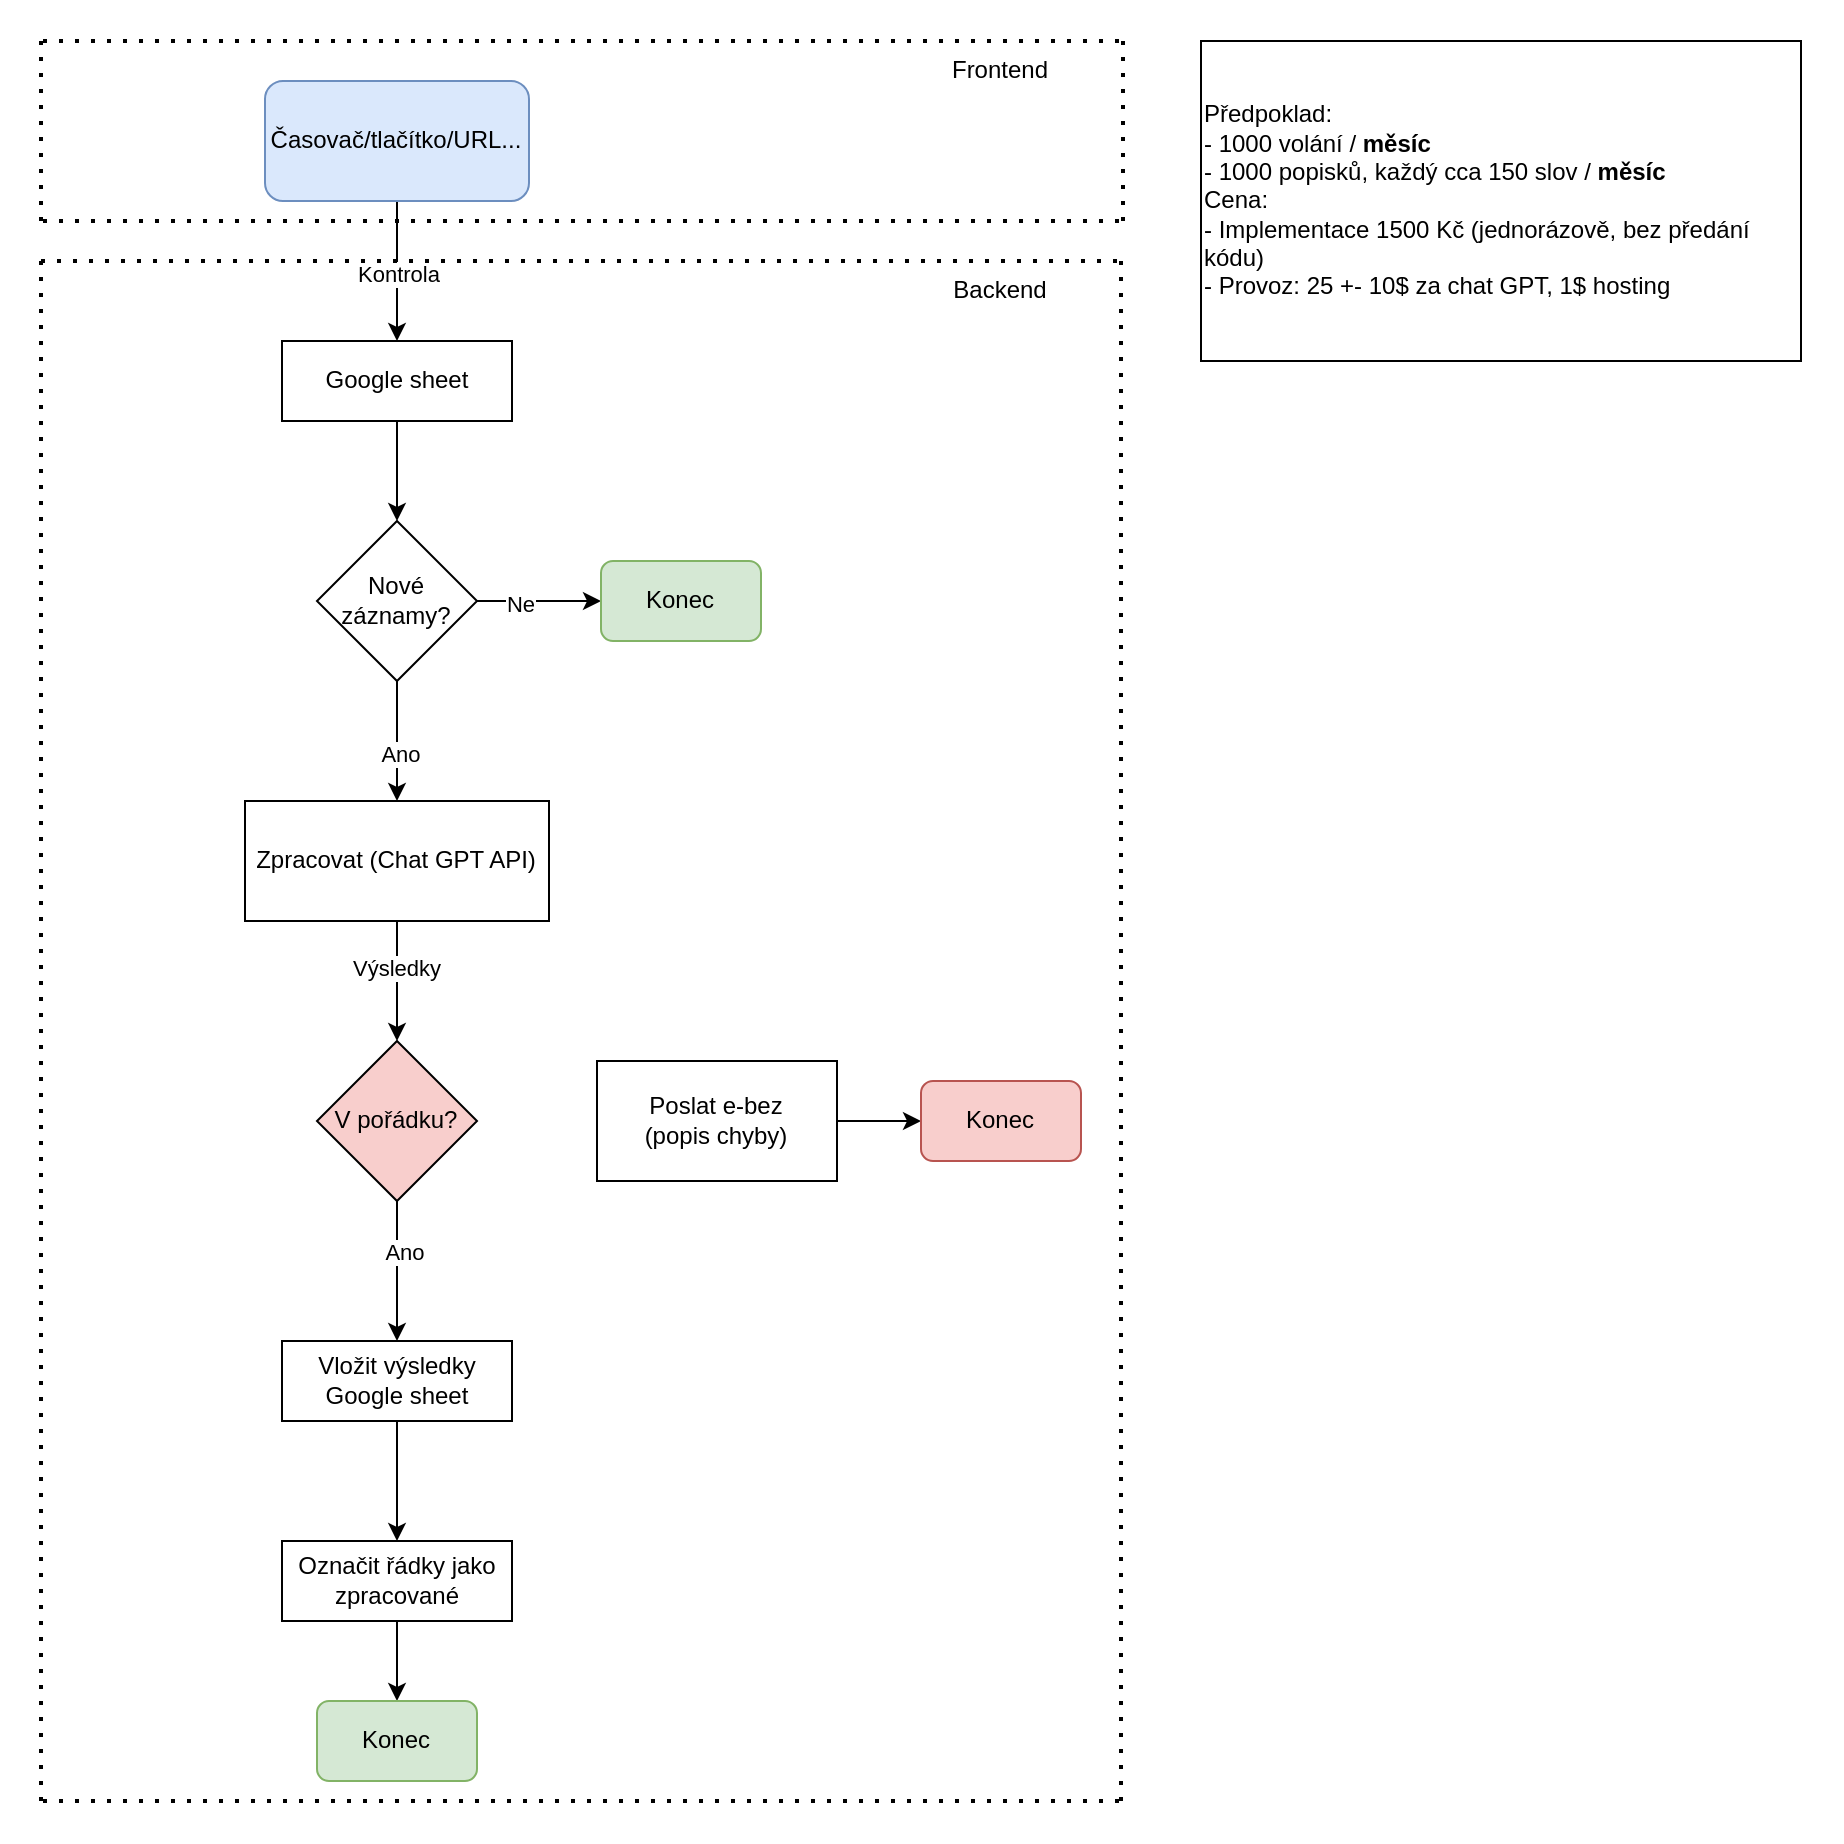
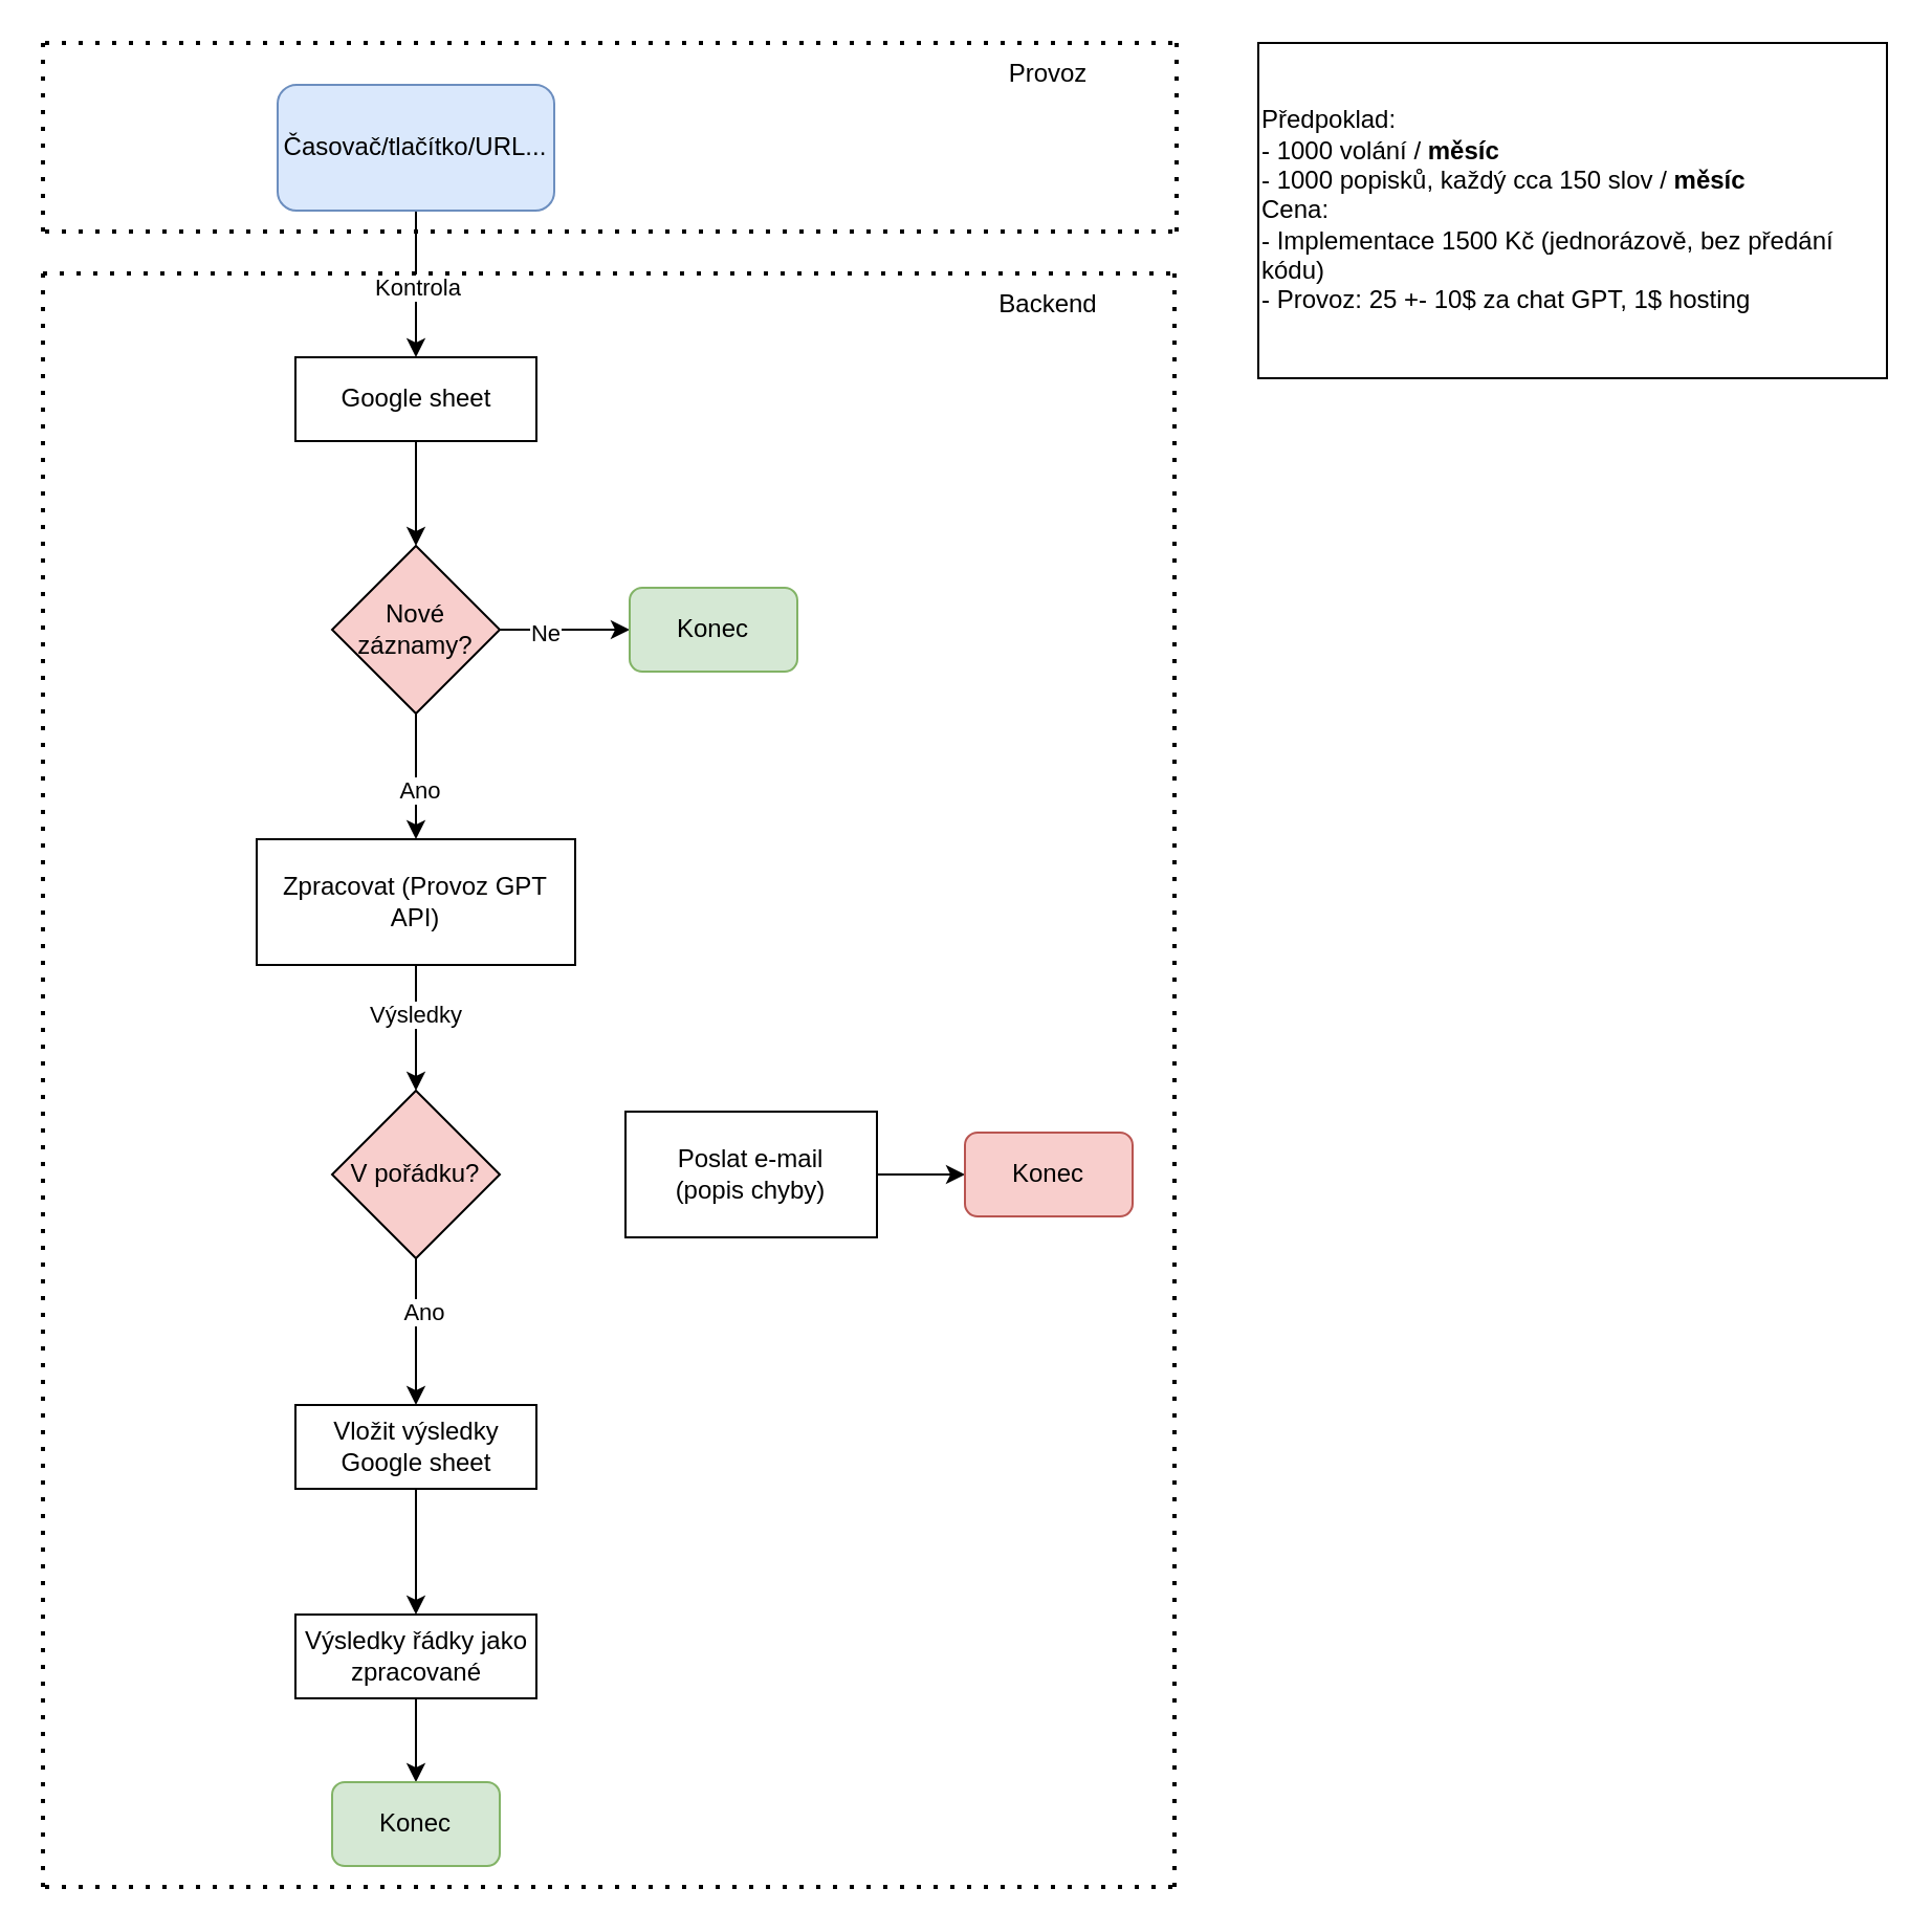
  <mxCell id="0" />
  <mxCell id="1" parent="0" />
  <mxCell id="2" value="" style="edgeStyle=orthogonalEdgeStyle;rounded=0;orthogonalLoop=1;jettySize=auto;html=1;" edge="1" parent="1" source="3" target="10"><mxGeometry relative="1" as="geometry" /></mxCell>
  <mxCell id="3" value="Google sheet" style="rounded=0;whiteSpace=wrap;html=1;" vertex="1" parent="1"><mxGeometry x="140.5" y="170" width="115" height="40" as="geometry" /></mxCell>
  <mxCell id="4" style="edgeStyle=orthogonalEdgeStyle;rounded=0;orthogonalLoop=1;jettySize=auto;html=1;entryX=0.5;entryY=0;entryDx=0;entryDy=0;exitX=0.5;exitY=1;exitDx=0;exitDy=0;" edge="1" parent="1" source="14" target="3"><mxGeometry relative="1" as="geometry"><mxPoint x="197.5" y="100" as="sourcePoint" /></mxGeometry></mxCell>
  <mxCell id="5" value="Kontrola" style="edgeLabel;html=1;align=center;verticalAlign=middle;resizable=0;points=[];" vertex="1" connectable="0" parent="4"><mxGeometry x="0.196" relative="1" as="geometry"><mxPoint y="-6" as="offset" /></mxGeometry></mxCell>
  <mxCell id="6" value="" style="edgeStyle=orthogonalEdgeStyle;rounded=0;orthogonalLoop=1;jettySize=auto;html=1;" edge="1" parent="1" source="10" target="13"><mxGeometry relative="1" as="geometry" /></mxCell>
  <mxCell id="7" value="Ano" style="edgeLabel;html=1;align=center;verticalAlign=middle;resizable=0;points=[];" vertex="1" connectable="0" parent="6"><mxGeometry x="0.204" y="1" relative="1" as="geometry"><mxPoint as="offset" /></mxGeometry></mxCell>
  <mxCell id="8" value="" style="edgeStyle=orthogonalEdgeStyle;rounded=0;orthogonalLoop=1;jettySize=auto;html=1;entryX=0;entryY=0.5;entryDx=0;entryDy=0;" edge="1" parent="1" source="10" target="15"><mxGeometry relative="1" as="geometry"><mxPoint x="300" y="300" as="targetPoint" /></mxGeometry></mxCell>
  <mxCell id="9" value="Ne" style="edgeLabel;html=1;align=center;verticalAlign=middle;resizable=0;points=[];" vertex="1" connectable="0" parent="8"><mxGeometry x="-0.332" y="-1" relative="1" as="geometry"><mxPoint as="offset" /></mxGeometry></mxCell>
- <mxCell id="10" value="Nové záznamy?" style="rhombus;whiteSpace=wrap;html=1;" vertex="1" parent="1"><mxGeometry x="158" y="260" width="80" height="80" as="geometry" /></mxCell>
+ <mxCell id="10" value="Nové záznamy?" style="rhombus;whiteSpace=wrap;html=1;fillColor=#f8cecc;" vertex="1" parent="1"><mxGeometry x="158" y="260" width="80" height="80" as="geometry" /></mxCell>
  <mxCell id="11" value="" style="edgeStyle=orthogonalEdgeStyle;rounded=0;orthogonalLoop=1;jettySize=auto;html=1;" edge="1" parent="1" source="13" target="20"><mxGeometry relative="1" as="geometry"><Array as="points"><mxPoint x="198" y="480" /><mxPoint x="198" y="480" /></Array></mxGeometry></mxCell>
  <mxCell id="12" value="Výsledky" style="edgeLabel;html=1;align=center;verticalAlign=middle;resizable=0;points=[];" vertex="1" connectable="0" parent="11"><mxGeometry x="-0.233" y="-1" relative="1" as="geometry"><mxPoint as="offset" /></mxGeometry></mxCell>
- <mxCell id="13" value="Zpracovat (Chat GPT API)" style="rounded=0;whiteSpace=wrap;html=1;" vertex="1" parent="1"><mxGeometry x="122" y="400" width="152" height="60" as="geometry" /></mxCell>
+ <mxCell id="13" value="Zpracovat (Provoz GPT API)" style="rounded=0;whiteSpace=wrap;html=1;" vertex="1" parent="1"><mxGeometry x="122" y="400" width="152" height="60" as="geometry" /></mxCell>
  <mxCell id="14" value="Časovač/tlačítko/URL..." style="rounded=1;whiteSpace=wrap;html=1;fillColor=#dae8fc;strokeColor=#6c8ebf;" vertex="1" parent="1"><mxGeometry x="132" y="40" width="132" height="60" as="geometry" /></mxCell>
  <mxCell id="15" value="Konec" style="rounded=1;whiteSpace=wrap;html=1;fillColor=#d5e8d4;strokeColor=#82b366;" vertex="1" parent="1"><mxGeometry x="300" y="280" width="80" height="40" as="geometry" /></mxCell>
  <mxCell id="16" value="" style="edgeStyle=orthogonalEdgeStyle;rounded=0;orthogonalLoop=1;jettySize=auto;html=1;" edge="1" parent="1" source="17" target="25"><mxGeometry relative="1" as="geometry" /></mxCell>
  <mxCell id="17" value="Vložit výsledky&lt;br&gt;Google sheet" style="rounded=0;whiteSpace=wrap;html=1;" vertex="1" parent="1"><mxGeometry x="140.5" y="670" width="115" height="40" as="geometry" /></mxCell>
  <mxCell id="18" value="" style="edgeStyle=orthogonalEdgeStyle;rounded=0;orthogonalLoop=1;jettySize=auto;html=1;" edge="1" parent="1" source="20" target="17"><mxGeometry relative="1" as="geometry" /></mxCell>
  <mxCell id="19" value="Ano" style="edgeLabel;html=1;align=center;verticalAlign=middle;resizable=0;points=[];" vertex="1" connectable="0" parent="18"><mxGeometry x="-0.286" y="3" relative="1" as="geometry"><mxPoint as="offset" /></mxGeometry></mxCell>
  <mxCell id="20" value="V pořádku?" style="rhombus;whiteSpace=wrap;html=1;fillColor=#f8cecc;" vertex="1" parent="1"><mxGeometry x="158" y="520" width="80" height="80" as="geometry" /></mxCell>
  <mxCell id="21" value="" style="edgeStyle=orthogonalEdgeStyle;rounded=0;orthogonalLoop=1;jettySize=auto;html=1;" edge="1" parent="1" source="22" target="23"><mxGeometry relative="1" as="geometry" /></mxCell>
- <mxCell id="22" value="Poslat e-bez &lt;br&gt;(popis chyby)" style="whiteSpace=wrap;html=1;" vertex="1" parent="1"><mxGeometry x="298" y="530" width="120" height="60" as="geometry" /></mxCell>
+ <mxCell id="22" value="Poslat e-mail &lt;br&gt;(popis chyby)" style="whiteSpace=wrap;html=1;" vertex="1" parent="1"><mxGeometry x="298" y="530" width="120" height="60" as="geometry" /></mxCell>
  <mxCell id="23" value="Konec" style="rounded=1;whiteSpace=wrap;html=1;fillColor=#f8cecc;strokeColor=#b85450;" vertex="1" parent="1"><mxGeometry x="460" y="540" width="80" height="40" as="geometry" /></mxCell>
  <mxCell id="24" value="" style="edgeStyle=orthogonalEdgeStyle;rounded=0;orthogonalLoop=1;jettySize=auto;html=1;" edge="1" parent="1" source="25" target="26"><mxGeometry relative="1" as="geometry" /></mxCell>
- <mxCell id="25" value="Označit řádky jako zpracované" style="rounded=0;whiteSpace=wrap;html=1;" vertex="1" parent="1"><mxGeometry x="140.5" y="770" width="115" height="40" as="geometry" /></mxCell>
+ <mxCell id="25" value="Výsledky řádky jako zpracované" style="rounded=0;whiteSpace=wrap;html=1;" vertex="1" parent="1"><mxGeometry x="140.5" y="770" width="115" height="40" as="geometry" /></mxCell>
  <mxCell id="26" value="Konec" style="rounded=1;whiteSpace=wrap;html=1;fillColor=#d5e8d4;strokeColor=#82b366;" vertex="1" parent="1"><mxGeometry x="158" y="850" width="80" height="40" as="geometry" /></mxCell>
  <mxCell id="27" value="" style="endArrow=none;dashed=1;html=1;dashPattern=1 3;strokeWidth=2;rounded=0;" edge="1" parent="1"><mxGeometry width="50" height="50" relative="1" as="geometry"><mxPoint x="20" y="900" as="sourcePoint" /><mxPoint x="20" y="130" as="targetPoint" /></mxGeometry></mxCell>
  <mxCell id="28" value="" style="endArrow=none;dashed=1;html=1;dashPattern=1 3;strokeWidth=2;rounded=0;" edge="1" parent="1"><mxGeometry width="50" height="50" relative="1" as="geometry"><mxPoint x="560" y="900" as="sourcePoint" /><mxPoint x="560" y="130" as="targetPoint" /></mxGeometry></mxCell>
  <mxCell id="29" value="" style="endArrow=none;dashed=1;html=1;dashPattern=1 3;strokeWidth=2;rounded=0;" edge="1" parent="1"><mxGeometry width="50" height="50" relative="1" as="geometry"><mxPoint x="20" y="130" as="sourcePoint" /><mxPoint x="560" y="130" as="targetPoint" /></mxGeometry></mxCell>
  <mxCell id="30" value="" style="endArrow=none;dashed=1;html=1;dashPattern=1 3;strokeWidth=2;rounded=0;" edge="1" parent="1"><mxGeometry width="50" height="50" relative="1" as="geometry"><mxPoint x="21" y="900" as="sourcePoint" /><mxPoint x="561" y="900" as="targetPoint" /></mxGeometry></mxCell>
  <mxCell id="31" value="Backend" style="text;html=1;strokeColor=none;fillColor=none;align=center;verticalAlign=middle;whiteSpace=wrap;rounded=0;" vertex="1" parent="1"><mxGeometry x="439" y="130" width="122" height="30" as="geometry" /></mxCell>
  <mxCell id="32" value="" style="endArrow=none;dashed=1;html=1;dashPattern=1 3;strokeWidth=2;rounded=0;" edge="1" parent="1"><mxGeometry width="50" height="50" relative="1" as="geometry"><mxPoint x="21" y="20" as="sourcePoint" /><mxPoint x="561" y="20" as="targetPoint" /></mxGeometry></mxCell>
  <mxCell id="33" value="" style="endArrow=none;dashed=1;html=1;dashPattern=1 3;strokeWidth=2;rounded=0;" edge="1" parent="1"><mxGeometry width="50" height="50" relative="1" as="geometry"><mxPoint x="21" y="110" as="sourcePoint" /><mxPoint x="561" y="110" as="targetPoint" /></mxGeometry></mxCell>
  <mxCell id="34" value="" style="endArrow=none;dashed=1;html=1;dashPattern=1 3;strokeWidth=2;rounded=0;" edge="1" parent="1"><mxGeometry width="50" height="50" relative="1" as="geometry"><mxPoint x="20" y="110" as="sourcePoint" /><mxPoint x="20" y="20" as="targetPoint" /></mxGeometry></mxCell>
  <mxCell id="35" value="" style="endArrow=none;dashed=1;html=1;dashPattern=1 3;strokeWidth=2;rounded=0;" edge="1" parent="1"><mxGeometry width="50" height="50" relative="1" as="geometry"><mxPoint x="561" y="110" as="sourcePoint" /><mxPoint x="561" y="20" as="targetPoint" /></mxGeometry></mxCell>
- <mxCell id="36" value="Frontend" style="text;html=1;strokeColor=none;fillColor=none;align=center;verticalAlign=middle;whiteSpace=wrap;rounded=0;" vertex="1" parent="1"><mxGeometry x="439" y="20" width="122" height="30" as="geometry" /></mxCell>
+ <mxCell id="36" value="Provoz" style="text;html=1;strokeColor=none;fillColor=none;align=center;verticalAlign=middle;whiteSpace=wrap;rounded=0;" vertex="1" parent="1"><mxGeometry x="439" y="20" width="122" height="30" as="geometry" /></mxCell>
  <mxCell id="37" value="Předpoklad:&lt;br&gt;&lt;span style=&quot;background-color: initial;&quot;&gt;- 1000 volání / &lt;b&gt;měsíc&lt;/b&gt;&lt;/span&gt;&lt;br&gt;&lt;div style=&quot;&quot;&gt;&lt;span style=&quot;background-color: initial;&quot;&gt;- 1000 popisků, každý cca 150 slov / &lt;b&gt;měsíc&lt;/b&gt;&lt;/span&gt;&lt;/div&gt;&lt;div style=&quot;&quot;&gt;&lt;span style=&quot;background-color: initial;&quot;&gt;Cena:&amp;nbsp;&lt;/span&gt;&lt;/div&gt;&lt;div style=&quot;&quot;&gt;&lt;span style=&quot;background-color: initial;&quot;&gt;- Implementace 1500 Kč (jednorázově, bez předání kódu)&lt;/span&gt;&lt;/div&gt;&lt;div style=&quot;&quot;&gt;&lt;span style=&quot;background-color: initial;&quot;&gt;- Provoz: 25 +- 10$ za chat GPT, 1$ hosting&lt;/span&gt;&lt;/div&gt;" style="rounded=0;whiteSpace=wrap;html=1;align=left;" vertex="1" parent="1"><mxGeometry x="600" y="20" width="300" height="160" as="geometry" /></mxCell>
